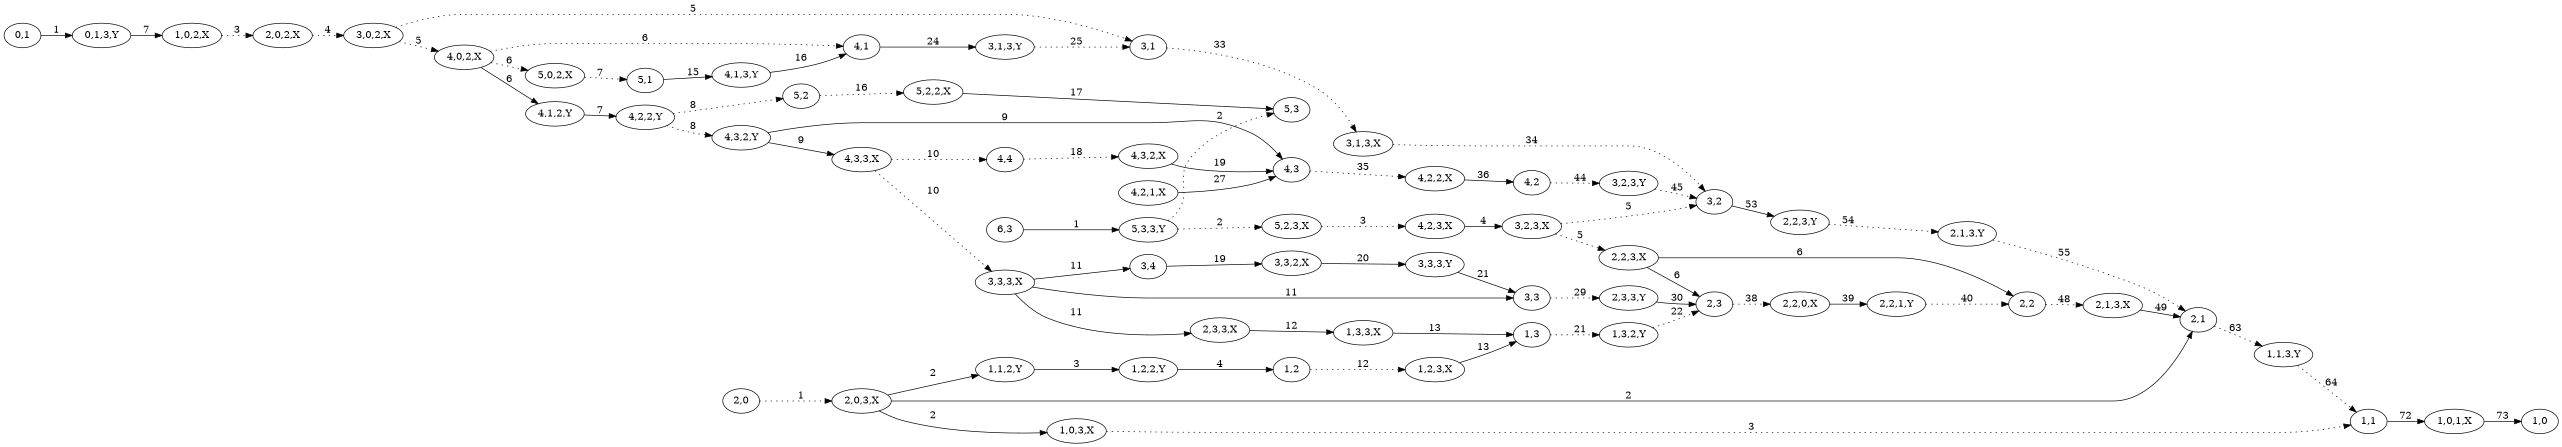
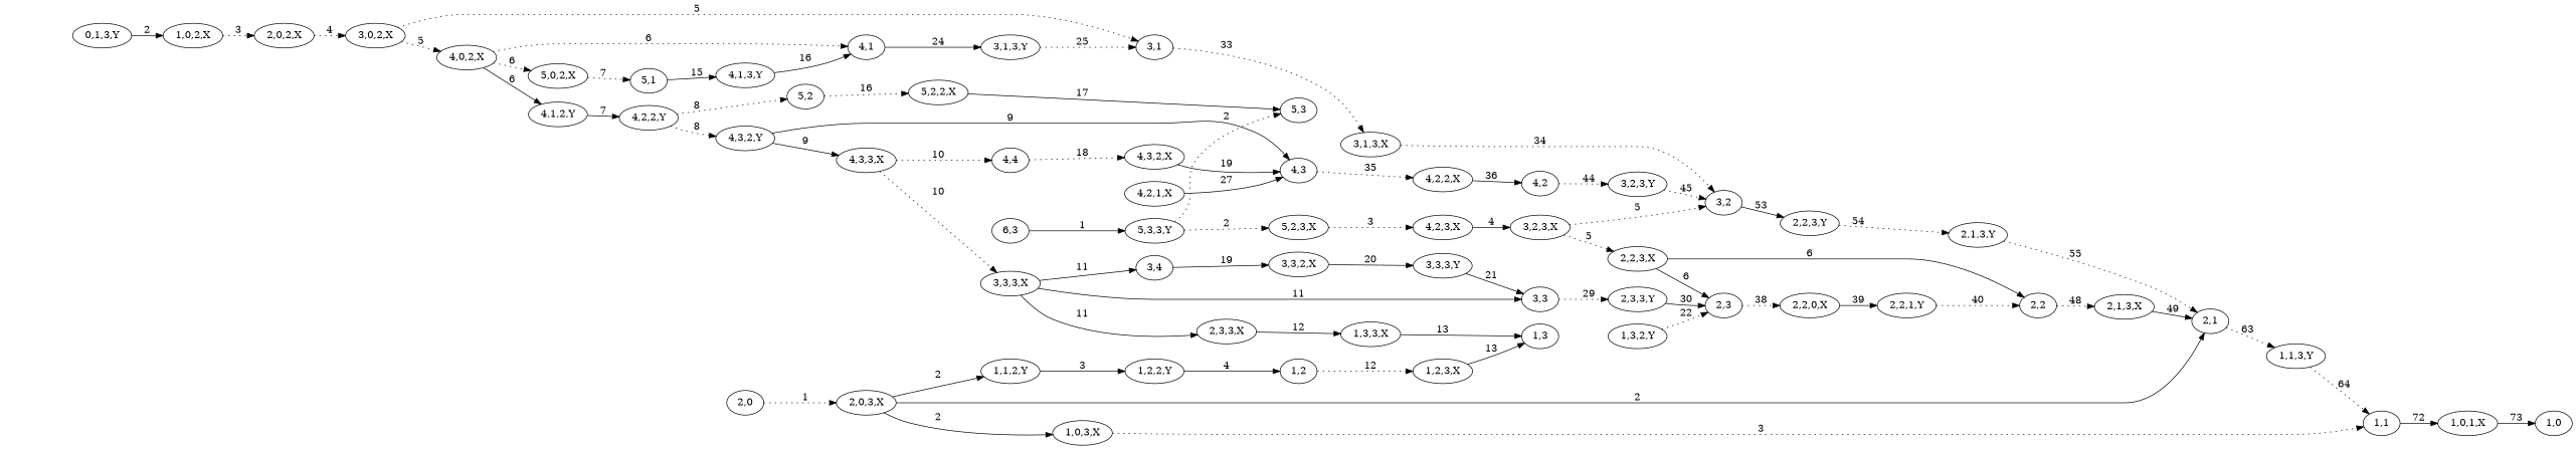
  digraph {
    rankdir=LR
    node [nodetype=route]
    edge [style=solid]
    "5,1" [nodetype=logic]
    "4,1,3,Y"
    "4,1" [nodetype=logic]
-   "0,1" [nodetype=logic]
    "0,1,3,Y"
    "1,0,2,X"
    "3,3,2,X"
    "3,3,3,Y"
    "3,3" [nodetype=logic]
    "1,0" [nodetype=logic]
    "1,0,1,X"
    "1,2" [nodetype=logic]
    "1,2,3,X"
    "1,3" [nodetype=logic]
    "1,3,2,Y"
    "2,3" [nodetype=logic]
    "1,1" [nodetype=logic]
    "1,0,3,X"
    "3,2" [nodetype=logic]
    "3,1,3,X"
    "2,2,3,Y"
    "3,1" [nodetype=logic]
    "3,1,3,Y"
    "1,1,2,Y"
    "1,2,2,Y"
    "6,3" [nodetype=logic]
    "5,3,3,Y"
    "5,3" [nodetype=logic]
    "5,2,3,X"
    "2,1" [nodetype=logic]
    "1,1,3,Y"
    "2,0" [nodetype=logic]
    "2,0,3,X"
    "2,2,0,X"
    "2,2,1,Y"
    "2,2" [nodetype=logic]
    "2,1,3,X"
    "4,3" [nodetype=logic]
    "4,2,2,X"
    "4,2" [nodetype=logic]
    "3,2,3,Y"
    "4,4" [nodetype=logic]
    "4,3,2,X"
    "5,2" [nodetype=logic]
    "5,2,2,X"
    "2,1,3,Y"
    "2,3,3,Y"
    "1,3,3,X"
    "3,0,2,X"
    "4,0,2,X"
    "5,0,2,X"
    "4,1,2,Y"
    "4,2,3,X"
    "3,2,3,X"
    "2,2,3,X"
    "2,0,2,X"
    "4,2,2,Y"
    "4,3,2,Y"
    "3,3,3,X"
    "2,3,3,X"
    "3,4" [nodetype=logic]
    "4,3,3,X"
    "4,2,1,X"
    "5,1" -> "4,1,3,Y" [label=15]
    "4,1,3,Y" -> "4,1" [label=16]
    "4,1" -> "3,1,3,Y" [label=24]
-   "0,1" -> "0,1,3,Y" [label=1]
-   "0,1,3,Y" -> "1,0,2,X" [label=7]
+   "0,1,3,Y" -> "1,0,2,X" [label=2]
    "1,0,2,X" -> "2,0,2,X" [label=3 style=dotted]
    "3,3,2,X" -> "3,3,3,Y" [label=20]
    "3,3,3,Y" -> "3,3" [label=21]
    "3,3" -> "2,3,3,Y" [label=29 style=dotted]
    "1,0,1,X" -> "1,0" [label=73]
    "1,2" -> "1,2,3,X" [label=12 style=dotted]
    "1,2,3,X" -> "1,3" [label=13]
-   "1,3" -> "1,3,2,Y" [label=21 style=dotted]
    "1,3,2,Y" -> "2,3" [label=22 style=dotted]
    "2,3" -> "2,2,0,X" [label=38 style=dotted]
    "1,1" -> "1,0,1,X" [label=72]
    "1,0,3,X" -> "1,1" [label=3 style=dotted]
    "3,2" -> "2,2,3,Y" [label=53]
    "3,1,3,X" -> "3,2" [label=34 style=dotted]
    "2,2,3,Y" -> "2,1,3,Y" [label=54 style=dotted]
    "3,1" -> "3,1,3,X" [label=33 style=dotted]
    "3,1,3,Y" -> "3,1" [label=25 style=dotted]
    "1,1,2,Y" -> "1,2,2,Y" [label=3]
    "1,2,2,Y" -> "1,2" [label=4]
    "6,3" -> "5,3,3,Y" [label=1]
    "5,3,3,Y" -> "5,3" [label=2 style=dotted]
    "5,3,3,Y" -> "5,2,3,X" [label=2 style=dotted]
    "5,2,3,X" -> "4,2,3,X" [label=3 style=dotted]
    "2,1" -> "1,1,3,Y" [label=63 style=dotted]
    "1,1,3,Y" -> "1,1" [label=64 style=dotted]
    "2,0" -> "2,0,3,X" [label=1 style=dotted]
    "2,0,3,X" -> "1,0,3,X" [label=2]
    "2,0,3,X" -> "1,1,2,Y" [label=2]
    "2,0,3,X" -> "2,1" [label=2]
    "2,2,0,X" -> "2,2,1,Y" [label=39]
    "2,2,1,Y" -> "2,2" [label=40 style=dotted]
    "2,2" -> "2,1,3,X" [label=48 style=dotted]
    "2,1,3,X" -> "2,1" [label=49]
    "4,3" -> "4,2,2,X" [label=35 style=dotted]
    "4,2,2,X" -> "4,2" [label=36]
    "4,2" -> "3,2,3,Y" [label=44 style=dotted]
    "3,2,3,Y" -> "3,2" [label=45 style=dotted]
    "4,4" -> "4,3,2,X" [label=18 style=dotted]
    "4,3,2,X" -> "4,3" [label=19]
    "5,2" -> "5,2,2,X" [label=16 style=dotted]
    "5,2,2,X" -> "5,3" [label=17]
    "2,1,3,Y" -> "2,1" [label=55 style=dotted]
    "2,3,3,Y" -> "2,3" [label=30]
    "1,3,3,X" -> "1,3" [label=13]
    "3,0,2,X" -> "3,1" [label=5 style=dotted]
    "3,0,2,X" -> "4,0,2,X" [label=5 style=dotted]
    "4,0,2,X" -> "4,1" [label=6 style=dotted]
    "4,0,2,X" -> "5,0,2,X" [label=6 style=dotted]
    "4,0,2,X" -> "4,1,2,Y" [label=6]
    "5,0,2,X" -> "5,1" [label=7 style=dotted]
    "4,1,2,Y" -> "4,2,2,Y" [label=7]
    "4,2,3,X" -> "3,2,3,X" [label=4]
    "3,2,3,X" -> "3,2" [label=5 style=dotted]
    "3,2,3,X" -> "2,2,3,X" [label=5 style=dotted]
    "2,2,3,X" -> "2,3" [label=6]
    "2,2,3,X" -> "2,2" [label=6]
    "2,0,2,X" -> "3,0,2,X" [label=4 style=dotted]
    "4,2,2,Y" -> "5,2" [label=8 style=dotted]
    "4,2,2,Y" -> "4,3,2,Y" [label=8 style=dotted]
    "4,3,2,Y" -> "4,3" [label=9]
    "4,3,2,Y" -> "4,3,3,X" [label=9]
    "3,3,3,X" -> "3,3" [label=11]
    "3,3,3,X" -> "2,3,3,X" [label=11]
    "3,3,3,X" -> "3,4" [label=11]
    "2,3,3,X" -> "1,3,3,X" [label=12]
    "3,4" -> "3,3,2,X" [label=19]
    "4,3,3,X" -> "4,4" [label=10 style=dotted]
    "4,3,3,X" -> "3,3,3,X" [label=10 style=dotted]
    "4,2,1,X" -> "4,3" [label=27]
  }
